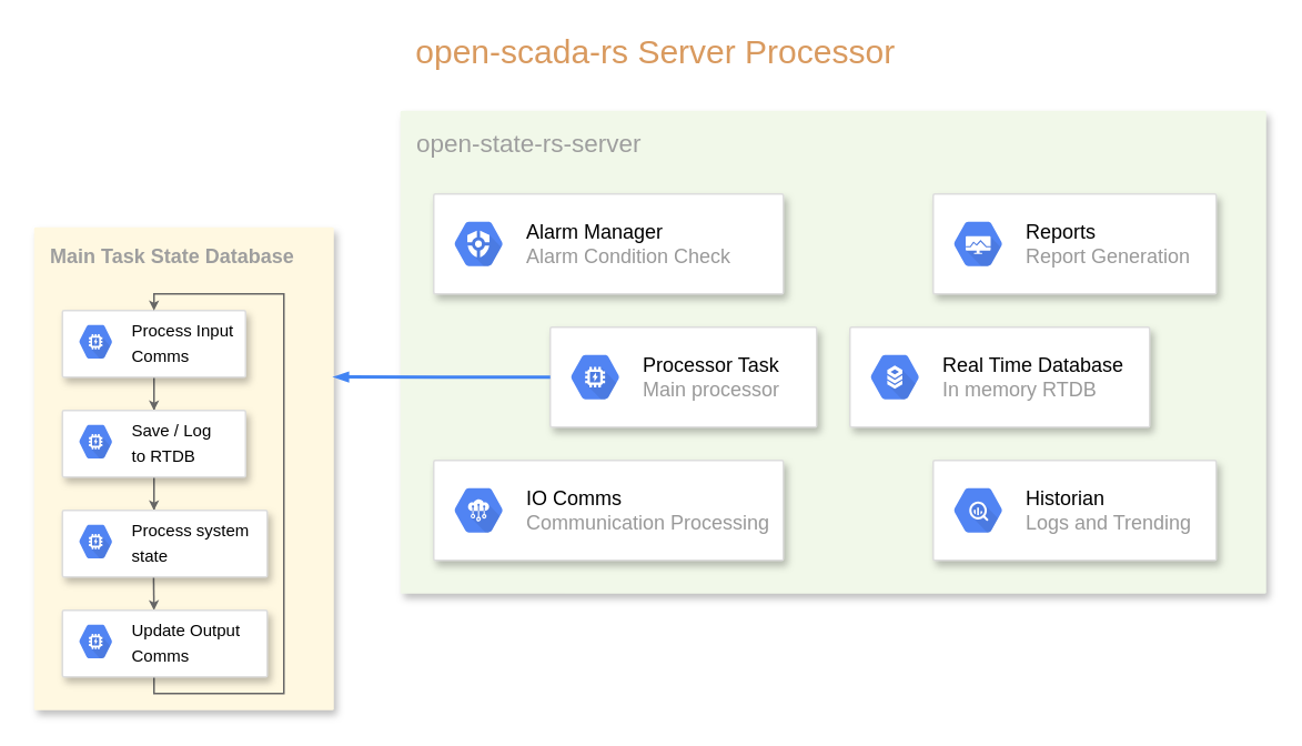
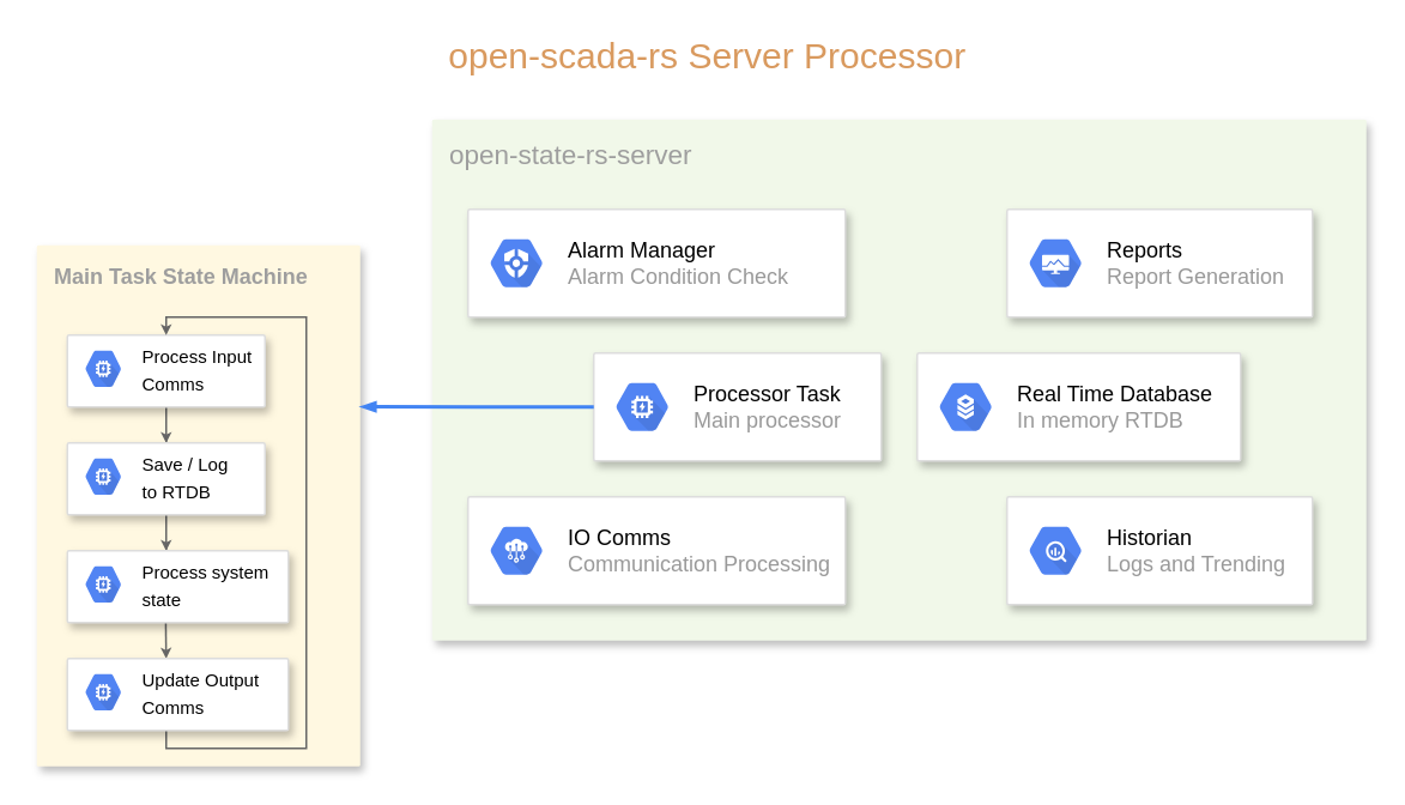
  <mxCell id="0" />
  <mxCell id="1" parent="0" />
  <mxCell id="2" value="&lt;font style=&quot;font-size: 15px&quot;&gt;open-state-rs-server&lt;/font&gt;" style="points=[[0,0,0],[0.25,0,0],[0.5,0,0],[0.75,0,0],[1,0,0],[1,0.25,0],[1,0.5,0],[1,0.75,0],[1,1,0],[0.75,1,0],[0.5,1,0],[0.25,1,0],[0,1,0],[0,0.75,0],[0,0.5,0],[0,0.25,0]];rounded=1;absoluteArcSize=1;arcSize=2;html=1;strokeColor=none;gradientColor=none;shadow=1;dashed=0;fontSize=12;fontColor=#9E9E9E;align=left;verticalAlign=top;spacing=10;spacingTop=-4;fillColor=#F1F8E9;" vertex="1" parent="1"><mxGeometry x="240" y="66" width="520" height="290" as="geometry" /></mxCell>
  <mxCell id="3" value="" style="strokeColor=#dddddd;shadow=1;strokeWidth=1;rounded=1;absoluteArcSize=1;arcSize=2;" vertex="1" parent="1"><mxGeometry x="510" y="196" width="180" height="60" as="geometry" /></mxCell>
  <mxCell id="4" value="&lt;font color=&quot;#000000&quot;&gt;Real Time Database&lt;/font&gt;&lt;br&gt;In memory RTDB" style="dashed=0;connectable=0;html=1;fillColor=#5184F3;strokeColor=none;shape=mxgraph.gcp2.hexIcon;prIcon=cloud_sql;part=1;labelPosition=right;verticalLabelPosition=middle;align=left;verticalAlign=middle;spacingLeft=5;fontColor=#999999;fontSize=12;" vertex="1" parent="3"><mxGeometry y="0.5" width="44" height="39" relative="1" as="geometry"><mxPoint x="5" y="-19.5" as="offset" /></mxGeometry></mxCell>
  <mxCell id="5" value="" style="strokeColor=#dddddd;shadow=1;strokeWidth=1;rounded=1;absoluteArcSize=1;arcSize=2;" vertex="1" parent="1"><mxGeometry x="560" y="276" width="170" height="60" as="geometry" /></mxCell>
  <mxCell id="6" value="&lt;font color=&quot;#000000&quot;&gt;Historian&lt;/font&gt;&lt;br&gt;Logs and Trending" style="dashed=0;connectable=0;html=1;fillColor=#5184F3;strokeColor=none;shape=mxgraph.gcp2.hexIcon;prIcon=bigquery;part=1;labelPosition=right;verticalLabelPosition=middle;align=left;verticalAlign=middle;spacingLeft=5;fontColor=#999999;fontSize=12;" vertex="1" parent="5"><mxGeometry y="0.5" width="44" height="39" relative="1" as="geometry"><mxPoint x="5" y="-19.5" as="offset" /></mxGeometry></mxCell>
  <mxCell id="7" value="" style="strokeColor=#dddddd;shadow=1;strokeWidth=1;rounded=1;absoluteArcSize=1;arcSize=2;" vertex="1" parent="1"><mxGeometry x="260" y="116" width="210" height="60" as="geometry" /></mxCell>
  <mxCell id="8" value="&lt;font color=&quot;#000000&quot;&gt;Alarm Manager&lt;/font&gt;&lt;br&gt;Alarm Condition Check" style="dashed=0;connectable=0;html=1;fillColor=#5184F3;strokeColor=none;shape=mxgraph.gcp2.hexIcon;prIcon=cloud_security_command_center;part=1;labelPosition=right;verticalLabelPosition=middle;align=left;verticalAlign=middle;spacingLeft=5;fontColor=#999999;fontSize=12;" vertex="1" parent="7"><mxGeometry y="0.5" width="44" height="39" relative="1" as="geometry"><mxPoint x="5" y="-19.5" as="offset" /></mxGeometry></mxCell>
  <mxCell id="9" value="" style="strokeColor=#dddddd;shadow=1;strokeWidth=1;rounded=1;absoluteArcSize=1;arcSize=2;" vertex="1" parent="1"><mxGeometry x="560" y="116" width="170" height="60" as="geometry" /></mxCell>
  <mxCell id="10" value="&lt;font color=&quot;#000000&quot;&gt;Reports&lt;/font&gt;&lt;br&gt;Report Generation" style="dashed=0;connectable=0;html=1;fillColor=#5184F3;strokeColor=none;shape=mxgraph.gcp2.hexIcon;prIcon=cloud_deployment_manager;part=1;labelPosition=right;verticalLabelPosition=middle;align=left;verticalAlign=middle;spacingLeft=5;fontColor=#999999;fontSize=12;" vertex="1" parent="9"><mxGeometry y="0.5" width="44" height="39" relative="1" as="geometry"><mxPoint x="5" y="-19.5" as="offset" /></mxGeometry></mxCell>
  <mxCell id="11" value="" style="strokeColor=#dddddd;shadow=1;strokeWidth=1;rounded=1;absoluteArcSize=1;arcSize=2;" vertex="1" parent="1"><mxGeometry x="260" y="276" width="210" height="60" as="geometry" /></mxCell>
  <mxCell id="12" value="&lt;font color=&quot;#000000&quot;&gt;IO Comms&lt;/font&gt;&lt;br&gt;Communication Processing" style="dashed=0;connectable=0;html=1;fillColor=#5184F3;strokeColor=none;shape=mxgraph.gcp2.hexIcon;prIcon=cloud_iot_core;part=1;labelPosition=right;verticalLabelPosition=middle;align=left;verticalAlign=middle;spacingLeft=5;fontColor=#999999;fontSize=12;" vertex="1" parent="11"><mxGeometry y="0.5" width="44" height="39" relative="1" as="geometry"><mxPoint x="5" y="-19.5" as="offset" /></mxGeometry></mxCell>
  <mxCell id="13" value="" style="strokeColor=#dddddd;shadow=1;strokeWidth=1;rounded=1;absoluteArcSize=1;arcSize=2;" vertex="1" parent="1"><mxGeometry x="330" y="196" width="160" height="60" as="geometry" /></mxCell>
  <mxCell id="14" value="&lt;font color=&quot;#000000&quot;&gt;Processor Task&lt;/font&gt;&lt;br&gt;Main processor" style="dashed=0;connectable=0;html=1;fillColor=#5184F3;strokeColor=none;shape=mxgraph.gcp2.hexIcon;prIcon=gpu;part=1;labelPosition=right;verticalLabelPosition=middle;align=left;verticalAlign=middle;spacingLeft=5;fontColor=#999999;fontSize=12;" vertex="1" parent="13"><mxGeometry y="0.5" width="44" height="39" relative="1" as="geometry"><mxPoint x="5" y="-19.5" as="offset" /></mxGeometry></mxCell>
- <mxCell id="15" value="&lt;b&gt;Main Task State Database&amp;nbsp;&lt;/b&gt;" style="points=[[0,0,0],[0.25,0,0],[0.5,0,0],[0.75,0,0],[1,0,0],[1,0.25,0],[1,0.5,0],[1,0.75,0],[1,1,0],[0.75,1,0],[0.5,1,0],[0.25,1,0],[0,1,0],[0,0.75,0],[0,0.5,0],[0,0.25,0]];rounded=1;absoluteArcSize=1;arcSize=2;html=1;strokeColor=none;gradientColor=none;shadow=1;dashed=0;fontSize=12;fontColor=#9E9E9E;align=left;verticalAlign=top;spacing=10;spacingTop=-4;fillColor=#FFF8E1;" vertex="1" parent="1"><mxGeometry x="20" y="136" width="180" height="290" as="geometry" /></mxCell>
+ <mxCell id="15" value="&lt;b&gt;Main Task State Machine&amp;nbsp;&lt;/b&gt;" style="points=[[0,0,0],[0.25,0,0],[0.5,0,0],[0.75,0,0],[1,0,0],[1,0.25,0],[1,0.5,0],[1,0.75,0],[1,1,0],[0.75,1,0],[0.5,1,0],[0.25,1,0],[0,1,0],[0,0.75,0],[0,0.5,0],[0,0.25,0]];rounded=1;absoluteArcSize=1;arcSize=2;html=1;strokeColor=none;gradientColor=none;shadow=1;dashed=0;fontSize=12;fontColor=#9E9E9E;align=left;verticalAlign=top;spacing=10;spacingTop=-4;fillColor=#FFF8E1;" vertex="1" parent="1"><mxGeometry x="20" y="136" width="180" height="290" as="geometry" /></mxCell>
  <mxCell id="16" value="" style="edgeStyle=orthogonalEdgeStyle;rounded=0;orthogonalLoop=1;jettySize=auto;html=1;entryX=0.5;entryY=0;entryDx=0;entryDy=0;endSize=3;fillColor=#f5f5f5;strokeColor=#666666;" edge="1" parent="1" source="17" target="20"><mxGeometry relative="1" as="geometry" /></mxCell>
  <mxCell id="17" value="" style="strokeColor=#dddddd;shadow=1;strokeWidth=1;rounded=1;absoluteArcSize=1;arcSize=2;spacingTop=0;" vertex="1" parent="1"><mxGeometry x="37" y="186" width="110" height="40" as="geometry" /></mxCell>
  <mxCell id="18" value="&lt;font color=&quot;#000000&quot; style=&quot;font-size: 10px ; line-height: 120%&quot;&gt;Process Input &lt;br&gt;Comms&lt;/font&gt;" style="dashed=0;connectable=0;html=1;fillColor=#5184F3;strokeColor=none;shape=mxgraph.gcp2.hexIcon;prIcon=gpu;part=1;labelPosition=right;verticalLabelPosition=middle;align=left;verticalAlign=middle;spacingLeft=5;fontColor=#999999;fontSize=12;spacingTop=0;" vertex="1" parent="17"><mxGeometry y="0.5" width="30" height="29.5" relative="1" as="geometry"><mxPoint x="5" y="-16" as="offset" /></mxGeometry></mxCell>
  <mxCell id="19" style="edgeStyle=orthogonalEdgeStyle;rounded=0;orthogonalLoop=1;jettySize=auto;html=1;entryX=0.447;entryY=0;entryDx=0;entryDy=0;entryPerimeter=0;endSize=3;fillColor=#f5f5f5;strokeColor=#666666;" edge="1" parent="1" source="20" target="23"><mxGeometry relative="1" as="geometry" /></mxCell>
  <mxCell id="20" value="" style="strokeColor=#dddddd;shadow=1;strokeWidth=1;rounded=1;absoluteArcSize=1;arcSize=2;spacingTop=0;" vertex="1" parent="1"><mxGeometry x="37" y="246" width="110" height="40" as="geometry" /></mxCell>
  <mxCell id="21" value="&lt;font color=&quot;#000000&quot;&gt;&lt;span style=&quot;font-size: 10px&quot;&gt;Save / Log &lt;br&gt;to RTDB&lt;/span&gt;&lt;/font&gt;" style="dashed=0;connectable=0;html=1;fillColor=#5184F3;strokeColor=none;shape=mxgraph.gcp2.hexIcon;prIcon=gpu;part=1;labelPosition=right;verticalLabelPosition=middle;align=left;verticalAlign=middle;spacingLeft=5;fontColor=#999999;fontSize=12;spacingTop=0;" vertex="1" parent="20"><mxGeometry y="0.5" width="30" height="29.5" relative="1" as="geometry"><mxPoint x="5" y="-16" as="offset" /></mxGeometry></mxCell>
  <mxCell id="22" style="edgeStyle=orthogonalEdgeStyle;rounded=0;orthogonalLoop=1;jettySize=auto;html=1;exitX=0.429;exitY=1.002;exitDx=0;exitDy=0;exitPerimeter=0;endSize=3;fillColor=#f5f5f5;strokeColor=#666666;" edge="1" parent="1"><mxGeometry relative="1" as="geometry"><mxPoint x="91.767" y="346.08" as="sourcePoint" /><mxPoint x="92" y="366" as="targetPoint" /></mxGeometry></mxCell>
  <mxCell id="23" value="" style="strokeColor=#dddddd;shadow=1;strokeWidth=1;rounded=1;absoluteArcSize=1;arcSize=2;spacingTop=0;" vertex="1" parent="1"><mxGeometry x="37" y="306" width="123" height="40" as="geometry" /></mxCell>
  <mxCell id="24" value="&lt;font color=&quot;#000000&quot;&gt;&lt;span style=&quot;font-size: 10px&quot;&gt;Process system &lt;br&gt;state&lt;/span&gt;&lt;/font&gt;" style="dashed=0;connectable=0;html=1;fillColor=#5184F3;strokeColor=none;shape=mxgraph.gcp2.hexIcon;prIcon=gpu;part=1;labelPosition=right;verticalLabelPosition=middle;align=left;verticalAlign=middle;spacingLeft=5;fontColor=#999999;fontSize=12;spacingTop=0;" vertex="1" parent="23"><mxGeometry y="0.5" width="30" height="29.5" relative="1" as="geometry"><mxPoint x="5" y="-16" as="offset" /></mxGeometry></mxCell>
  <mxCell id="25" style="edgeStyle=orthogonalEdgeStyle;rounded=0;orthogonalLoop=1;jettySize=auto;html=1;entryX=0.5;entryY=0;entryDx=0;entryDy=0;fontSize=6;endSize=3;fillColor=#f5f5f5;strokeColor=#666666;" edge="1" parent="1" source="26" target="17"><mxGeometry relative="1" as="geometry"><Array as="points"><mxPoint x="92" y="416" /><mxPoint x="170" y="416" /><mxPoint x="170" y="176" /><mxPoint x="92" y="176" /></Array></mxGeometry></mxCell>
  <mxCell id="26" value="" style="strokeColor=#dddddd;shadow=1;strokeWidth=1;rounded=1;absoluteArcSize=1;arcSize=2;spacingTop=0;" vertex="1" parent="1"><mxGeometry x="37" y="366" width="123" height="40" as="geometry" /></mxCell>
  <mxCell id="27" value="&lt;font color=&quot;#000000&quot;&gt;&lt;span style=&quot;font-size: 10px&quot;&gt;Update Output &lt;br&gt;Comms&lt;/span&gt;&lt;/font&gt;" style="dashed=0;connectable=0;html=1;fillColor=#5184F3;strokeColor=none;shape=mxgraph.gcp2.hexIcon;prIcon=gpu;part=1;labelPosition=right;verticalLabelPosition=middle;align=left;verticalAlign=middle;spacingLeft=5;fontColor=#999999;fontSize=12;spacingTop=0;" vertex="1" parent="26"><mxGeometry y="0.5" width="30" height="29.5" relative="1" as="geometry"><mxPoint x="5" y="-16" as="offset" /></mxGeometry></mxCell>
  <mxCell id="28" value="" style="edgeStyle=orthogonalEdgeStyle;fontSize=12;html=1;endArrow=blockThin;endFill=1;rounded=0;strokeWidth=2;endSize=4;startSize=4;dashed=0;strokeColor=#4284F3;exitX=0;exitY=0.5;exitDx=0;exitDy=0;entryX=1;entryY=0.31;entryDx=0;entryDy=0;entryPerimeter=0;" edge="1" parent="1" source="13" target="15"><mxGeometry width="100" relative="1" as="geometry"><mxPoint x="310" y="406" as="sourcePoint" /><mxPoint x="410" y="406" as="targetPoint" /></mxGeometry></mxCell>
  <mxCell id="29" value="&lt;font style=&quot;font-size: 20px&quot;&gt;open-scada-rs Server Processor&lt;/font&gt;" style="text;html=1;strokeColor=none;fillColor=none;align=center;verticalAlign=middle;whiteSpace=wrap;rounded=0;shadow=1;fontSize=6;fontColor=#D99A5F;" vertex="1" parent="1"><mxGeometry x="223" y="20" width="341" height="20" as="geometry" /></mxCell>
